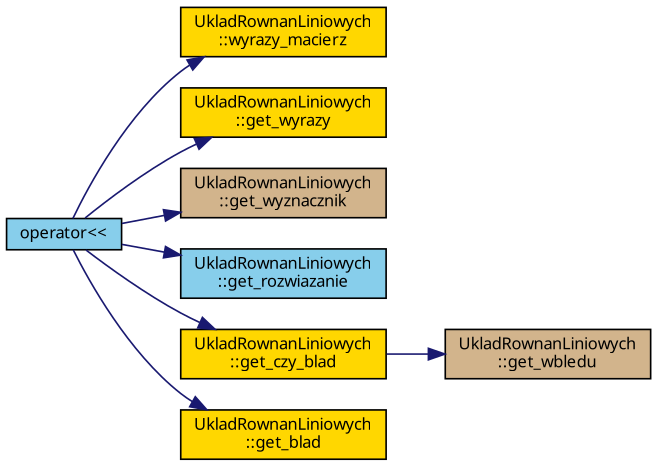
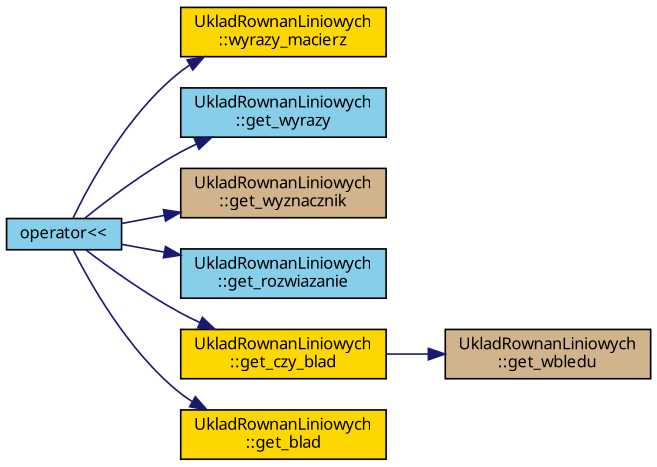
  digraph {
    fontname="Noto Sans"
    rankdir=LR
    node [color=black fillcolor=gold fontname="Noto Sans" fontsize=10 shape=record style=filled]
    edge [color=midnightblue fontname="Noto Sans" fontsize=10 labelfontname=Helvetica labelfontsize=10 style=solid]
    n1 [fillcolor=skyblue fontcolor=black height=0.2 label="operator\<\<" width=0.4]
    n2 [height=0.2 label="UkladRownanLiniowych\l::wyrazy_macierz" width=0.4]
-   n3 [height=0.2 label="UkladRownanLiniowych\l::get_wyrazy" width=0.4]
+   n3 [fillcolor=skyblue height=0.2 label="UkladRownanLiniowych\l::get_wyrazy" width=0.4]
    n4 [fillcolor=tan height=0.2 label="UkladRownanLiniowych\l::get_wyznacznik" width=0.4]
    n5 [fillcolor=skyblue height=0.2 label="UkladRownanLiniowych\l::get_rozwiazanie" width=0.4]
    n6 [height=0.2 label="UkladRownanLiniowych\l::get_czy_blad" width=0.4]
    n7 [height=0.2 label="UkladRownanLiniowych\l::get_blad" width=0.4]
    n8 [fillcolor=tan height=0.2 label="UkladRownanLiniowych\l::get_wbledu" width=0.4]
    n1 -> n2
    n1 -> n3
    n1 -> n4
    n1 -> n5
    n1 -> n6
    n1 -> n7
    n6 -> n8
  }
